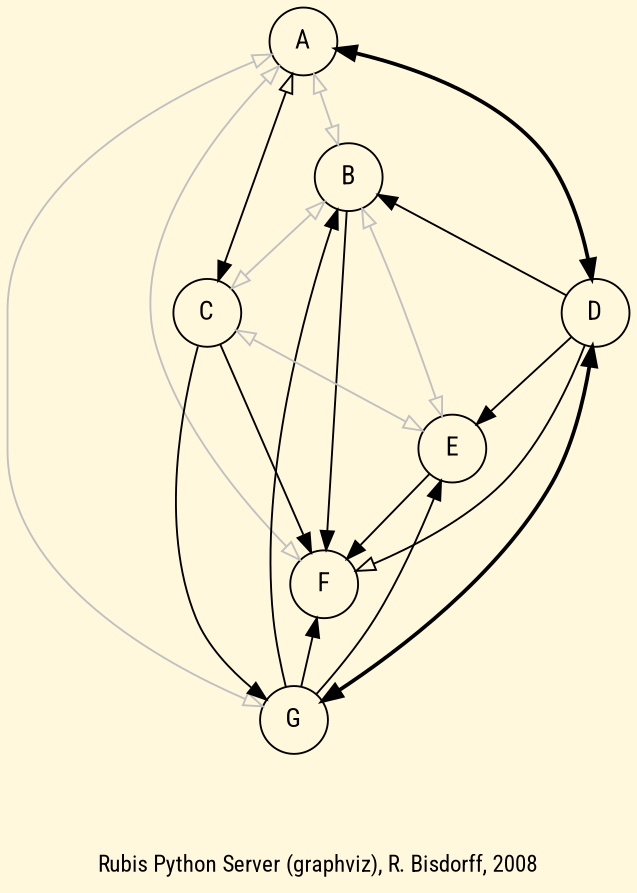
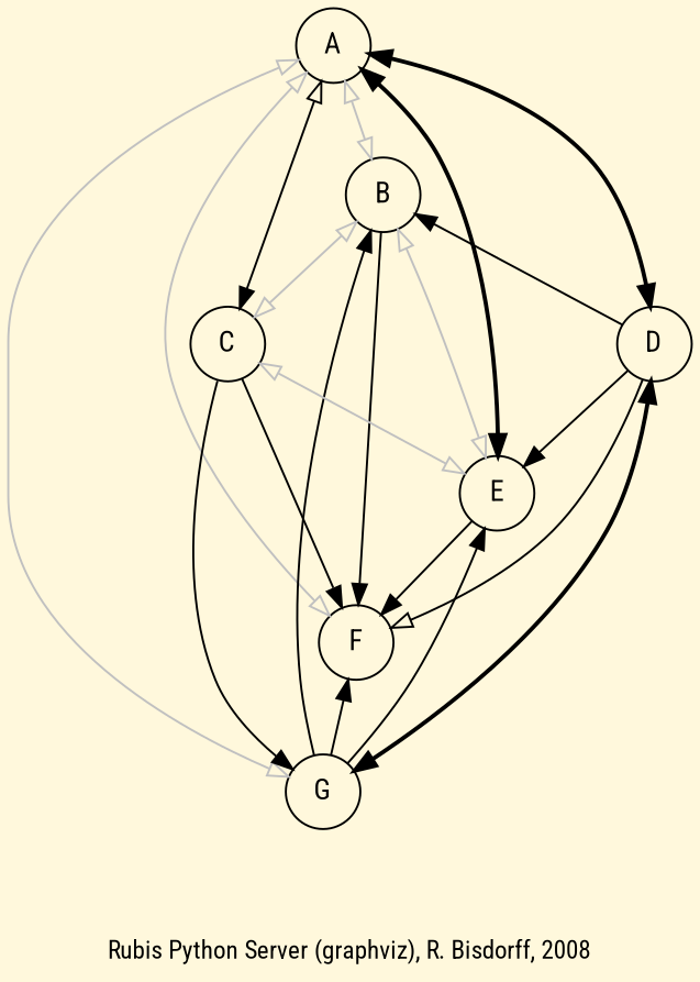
  digraph {
    bgcolor=cornsilk
    fontname="Roboto Condensed"
    fontsize=12
    label="\nRubis Python Server (graphviz), R. Bisdorff, 2008"
    node [fontname="Roboto Condensed" shape=circle]
    edge [color=black dir=both fontname="Roboto Condensed"]
    n1 [label=A]
    n2 [label=B]
    n3 [label=C]
    n4 [label=D]
    n5 [label=E]
    n6 [label=F]
    n7 [label=G]
    subgraph sub_1 {
      rank=max
    }
    subgraph sub_2 {
      rank=min
    }
    n1 -> n2 [arrowhead=empty arrowtail=empty color=grey]
    n1 -> n3 [arrowhead=normal arrowtail=empty]
    n1 -> n4 [arrowhead=normal arrowtail=normal style="setlinewidth(2)"]
+   n1 -> n5 [arrowhead=normal arrowtail=normal style="setlinewidth(2)"]
    n1 -> n6 [arrowhead=empty arrowtail=empty color=grey]
    n1 -> n7 [arrowhead=empty arrowtail=empty color=grey]
    n2 -> n3 [arrowhead=empty arrowtail=empty color=grey]
    n2 -> n4 [dir=back]
    n2 -> n5 [arrowhead=empty arrowtail=empty color=grey]
    n2 -> n6 [dir=forward]
    n2 -> n7 [dir=back]
    n3 -> n5 [arrowhead=empty arrowtail=empty color=grey]
    n3 -> n6 [dir=forward]
    n3 -> n7 [dir=forward]
    n4 -> n5 [dir=forward]
    n4 -> n6 [arrowhead=empty dir=forward]
    n4 -> n7 [arrowhead=normal arrowtail=normal style="setlinewidth(2)"]
    n5 -> n6 [dir=forward]
    n5 -> n7 [dir=back]
    n6 -> n7 [dir=back]
  }
